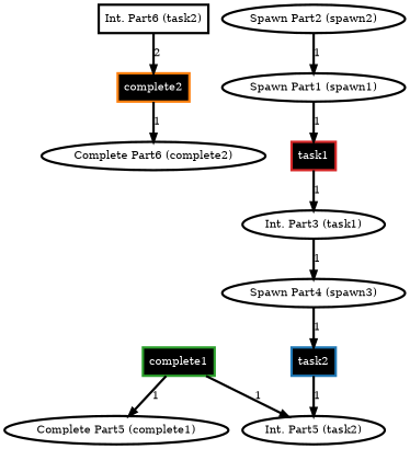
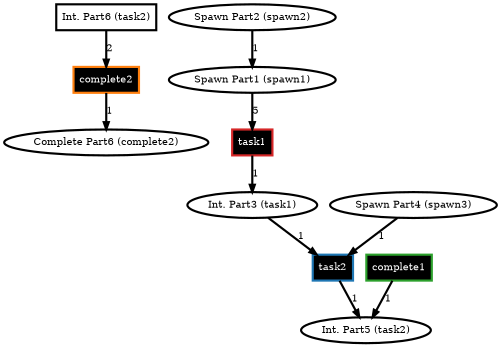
  digraph {
    node [fillcolor="#FFFFFF" penwidth=3 style=filled]
    edge [color="#000000" penwidth=3]
    n1 [label="Int. Part6 (task2)" shape=box]
    n2 [color="#FF7F0E" fillcolor="#000000" fontcolor="#FFFFFF" label=complete2 shape=box]
    n3 [label="Complete Part6 (complete2)"]
-   n4 [label="Complete Part5 (complete1)"]
    n5 [label="Spawn Part2 (spawn2)"]
    n6 [label="Spawn Part1 (spawn1)"]
    n7 [color="#D62728" fillcolor="#000000" fontcolor="#FFFFFF" label=task1 shape=box]
    n8 [label="Int. Part3 (task1)"]
    n9 [color="#1F77B4" fillcolor="#000000" fontcolor="#FFFFFF" label=task2 shape=box]
    n10 [label="Int. Part5 (task2)"]
    n11 [label="Spawn Part4 (spawn3)"]
    n12 [color="#2CA02C" fillcolor="#000000" fontcolor="#FFFFFF" label=complete1 shape=box]
    n1 -> n2 [label=2]
    n2 -> n3 [label=1]
    n5 -> n6 [label=1]
-   n6 -> n7 [label=1]
+   n6 -> n7 [label=5]
    n7 -> n8 [label=1]
-   n8 -> n11 [label=1]
+   n8 -> n9 [label=1]
    n9 -> n10 [label=1]
    n11 -> n9 [label=1]
-   n12 -> n4 [label=1]
    n12 -> n10 [label=1]
  }
